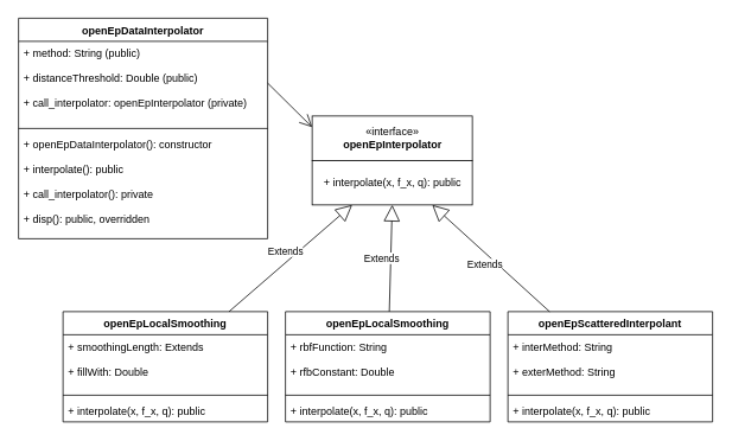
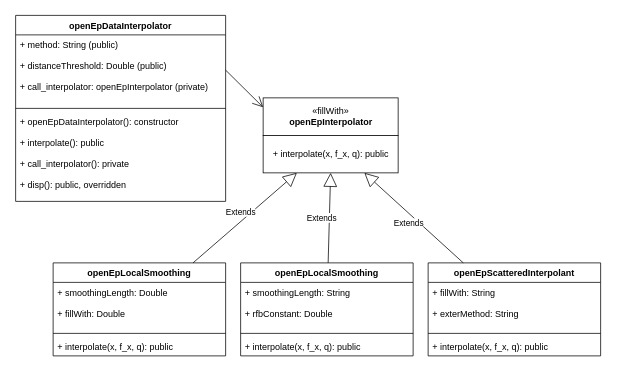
  <mxCell id="0" />
  <mxCell id="1" parent="0" />
  <mxCell id="2" value="openEpDataInterpolator" style="swimlane;fontStyle=1;align=center;verticalAlign=top;childLayout=stackLayout;horizontal=1;startSize=26;horizontalStack=0;resizeParent=1;resizeParentMax=0;resizeLast=0;collapsible=1;marginBottom=0;" vertex="1" parent="1"><mxGeometry x="20" y="20" width="280" height="248" as="geometry" /></mxCell>
  <mxCell id="3" value="+ method: String (public)&#10;&#10;+ distanceThreshold: Double (public)&#10;&#10;+ call_interpolator: openEpInterpolator (private)" style="text;strokeColor=none;fillColor=none;align=left;verticalAlign=top;spacingLeft=4;spacingRight=4;overflow=hidden;rotatable=0;points=[[0,0.5],[1,0.5]];portConstraint=eastwest;" vertex="1" parent="2"><mxGeometry y="26" width="280" height="94" as="geometry" /></mxCell>
  <mxCell id="4" value="" style="line;strokeWidth=1;fillColor=none;align=left;verticalAlign=middle;spacingTop=-1;spacingLeft=3;spacingRight=3;rotatable=0;labelPosition=right;points=[];portConstraint=eastwest;" vertex="1" parent="2"><mxGeometry y="120" width="280" height="8" as="geometry" /></mxCell>
  <mxCell id="5" value="+ openEpDataInterpolator(): constructor&#10;&#10;+ interpolate(): public&#10;&#10;+ call_interpolator(): private&#10;&#10;+ disp(): public, overridden" style="text;strokeColor=none;fillColor=none;align=left;verticalAlign=top;spacingLeft=4;spacingRight=4;overflow=hidden;rotatable=0;points=[[0,0.5],[1,0.5]];portConstraint=eastwest;" vertex="1" parent="2"><mxGeometry y="128" width="280" height="120" as="geometry" /></mxCell>
  <mxCell id="6" value="openEpScatteredInterpolant" style="swimlane;fontStyle=1;align=center;verticalAlign=top;childLayout=stackLayout;horizontal=1;startSize=26;horizontalStack=0;resizeParent=1;resizeParentMax=0;resizeLast=0;collapsible=1;marginBottom=0;" vertex="1" parent="1"><mxGeometry x="570" y="350" width="230" height="124" as="geometry" /></mxCell>
- <mxCell id="7" value="+ interMethod: String&#10;&#10;+ exterMethod: String" style="text;strokeColor=none;fillColor=none;align=left;verticalAlign=top;spacingLeft=4;spacingRight=4;overflow=hidden;rotatable=0;points=[[0,0.5],[1,0.5]];portConstraint=eastwest;" vertex="1" parent="6"><mxGeometry y="26" width="230" height="64" as="geometry" /></mxCell>
+ <mxCell id="7" value="+ fillWith: String&#10;&#10;+ exterMethod: String" style="text;strokeColor=none;fillColor=none;align=left;verticalAlign=top;spacingLeft=4;spacingRight=4;overflow=hidden;rotatable=0;points=[[0,0.5],[1,0.5]];portConstraint=eastwest;" vertex="1" parent="6"><mxGeometry y="26" width="230" height="64" as="geometry" /></mxCell>
  <mxCell id="8" value="" style="line;strokeWidth=1;fillColor=none;align=left;verticalAlign=middle;spacingTop=-1;spacingLeft=3;spacingRight=3;rotatable=0;labelPosition=right;points=[];portConstraint=eastwest;" vertex="1" parent="6"><mxGeometry y="90" width="230" height="8" as="geometry" /></mxCell>
  <mxCell id="9" value="+ interpolate(x, f_x, q): public" style="text;strokeColor=none;fillColor=none;align=left;verticalAlign=top;spacingLeft=4;spacingRight=4;overflow=hidden;rotatable=0;points=[[0,0.5],[1,0.5]];portConstraint=eastwest;" vertex="1" parent="6"><mxGeometry y="98" width="230" height="26" as="geometry" /></mxCell>
  <mxCell id="10" value="openEpLocalSmoothing" style="swimlane;fontStyle=1;align=center;verticalAlign=top;childLayout=stackLayout;horizontal=1;startSize=26;horizontalStack=0;resizeParent=1;resizeParentMax=0;resizeLast=0;collapsible=1;marginBottom=0;" vertex="1" parent="1"><mxGeometry x="70" y="350" width="230" height="124" as="geometry" /></mxCell>
- <mxCell id="11" value="+ smoothingLength: Extends&#10;&#10;+ fillWith: Double" style="text;strokeColor=none;fillColor=none;align=left;verticalAlign=top;spacingLeft=4;spacingRight=4;overflow=hidden;rotatable=0;points=[[0,0.5],[1,0.5]];portConstraint=eastwest;" vertex="1" parent="10"><mxGeometry y="26" width="230" height="64" as="geometry" /></mxCell>
+ <mxCell id="11" value="+ smoothingLength: Double&#10;&#10;+ fillWith: Double" style="text;strokeColor=none;fillColor=none;align=left;verticalAlign=top;spacingLeft=4;spacingRight=4;overflow=hidden;rotatable=0;points=[[0,0.5],[1,0.5]];portConstraint=eastwest;" vertex="1" parent="10"><mxGeometry y="26" width="230" height="64" as="geometry" /></mxCell>
  <mxCell id="12" value="" style="line;strokeWidth=1;fillColor=none;align=left;verticalAlign=middle;spacingTop=-1;spacingLeft=3;spacingRight=3;rotatable=0;labelPosition=right;points=[];portConstraint=eastwest;" vertex="1" parent="10"><mxGeometry y="90" width="230" height="8" as="geometry" /></mxCell>
  <mxCell id="13" value="+ interpolate(x, f_x, q): public" style="text;strokeColor=none;fillColor=none;align=left;verticalAlign=top;spacingLeft=4;spacingRight=4;overflow=hidden;rotatable=0;points=[[0,0.5],[1,0.5]];portConstraint=eastwest;" vertex="1" parent="10"><mxGeometry y="98" width="230" height="26" as="geometry" /></mxCell>
  <mxCell id="14" value="openEpLocalSmoothing" style="swimlane;fontStyle=1;align=center;verticalAlign=top;childLayout=stackLayout;horizontal=1;startSize=26;horizontalStack=0;resizeParent=1;resizeParentMax=0;resizeLast=0;collapsible=1;marginBottom=0;" vertex="1" parent="1"><mxGeometry x="320" y="350" width="230" height="124" as="geometry" /></mxCell>
- <mxCell id="15" value="+ rbfFunction: String&#10;&#10;+ rfbConstant: Double" style="text;strokeColor=none;fillColor=none;align=left;verticalAlign=top;spacingLeft=4;spacingRight=4;overflow=hidden;rotatable=0;points=[[0,0.5],[1,0.5]];portConstraint=eastwest;" vertex="1" parent="14"><mxGeometry y="26" width="230" height="64" as="geometry" /></mxCell>
+ <mxCell id="15" value="+ smoothingLength: String&#10;&#10;+ rfbConstant: Double" style="text;strokeColor=none;fillColor=none;align=left;verticalAlign=top;spacingLeft=4;spacingRight=4;overflow=hidden;rotatable=0;points=[[0,0.5],[1,0.5]];portConstraint=eastwest;" vertex="1" parent="14"><mxGeometry y="26" width="230" height="64" as="geometry" /></mxCell>
  <mxCell id="16" value="" style="line;strokeWidth=1;fillColor=none;align=left;verticalAlign=middle;spacingTop=-1;spacingLeft=3;spacingRight=3;rotatable=0;labelPosition=right;points=[];portConstraint=eastwest;" vertex="1" parent="14"><mxGeometry y="90" width="230" height="8" as="geometry" /></mxCell>
  <mxCell id="17" value="+ interpolate(x, f_x, q): public" style="text;strokeColor=none;fillColor=none;align=left;verticalAlign=top;spacingLeft=4;spacingRight=4;overflow=hidden;rotatable=0;points=[[0,0.5],[1,0.5]];portConstraint=eastwest;" vertex="1" parent="14"><mxGeometry y="98" width="230" height="26" as="geometry" /></mxCell>
  <mxCell id="18" value="" style="endArrow=open;endFill=1;endSize=12;html=1;exitX=1;exitY=0.5;exitDx=0;exitDy=0;entryX=0;entryY=0.25;entryDx=0;entryDy=0;" edge="1" parent="1" source="3" target="23"><mxGeometry width="160" relative="1" as="geometry"><mxPoint x="270" y="380" as="sourcePoint" /><mxPoint x="442.07" y="52.012" as="targetPoint" /><Array as="points" /></mxGeometry></mxCell>
  <mxCell id="19" value="Extends" style="endArrow=block;endSize=16;endFill=0;html=1;entryX=0.25;entryY=1;entryDx=0;entryDy=0;" edge="1" parent="1" source="10" target="24"><mxGeometry y="10" width="160" relative="1" as="geometry"><mxPoint x="730" y="740" as="sourcePoint" /><mxPoint x="490" y="180" as="targetPoint" /><mxPoint as="offset" /></mxGeometry></mxCell>
  <mxCell id="20" value="Extends" style="endArrow=block;endSize=16;endFill=0;html=1;entryX=0.5;entryY=1;entryDx=0;entryDy=0;" edge="1" parent="1" source="14" target="24"><mxGeometry y="10" width="160" relative="1" as="geometry"><mxPoint x="269.108" y="360" as="sourcePoint" /><mxPoint x="550" y="190" as="targetPoint" /><mxPoint as="offset" /></mxGeometry></mxCell>
  <mxCell id="21" value="Extends" style="endArrow=block;endSize=16;endFill=0;html=1;entryX=0.75;entryY=1;entryDx=0;entryDy=0;" edge="1" parent="1" source="6" target="24"><mxGeometry y="10" width="160" relative="1" as="geometry"><mxPoint x="468.085" y="360" as="sourcePoint" /><mxPoint x="550" y="140" as="targetPoint" /><mxPoint as="offset" /></mxGeometry></mxCell>
  <mxCell id="22" value="" style="group" vertex="1" connectable="0" parent="1"><mxGeometry x="350" y="130" width="180" height="100" as="geometry" /></mxCell>
- <mxCell id="23" value="«interface»&lt;br&gt;&lt;b&gt;openEpInterpolator&lt;/b&gt;" style="html=1;" vertex="1" parent="22"><mxGeometry width="180" height="50" as="geometry" /></mxCell>
+ <mxCell id="23" value="«fillWith»&lt;br&gt;&lt;b&gt;openEpInterpolator&lt;/b&gt;" style="html=1;" vertex="1" parent="22"><mxGeometry width="180" height="50" as="geometry" /></mxCell>
  <mxCell id="24" value="&lt;span style=&quot;text-align: left&quot;&gt;+ interpolate(x, f_x, q): public&lt;/span&gt;" style="html=1;" vertex="1" parent="22"><mxGeometry y="50" width="180" height="50" as="geometry" /></mxCell>
